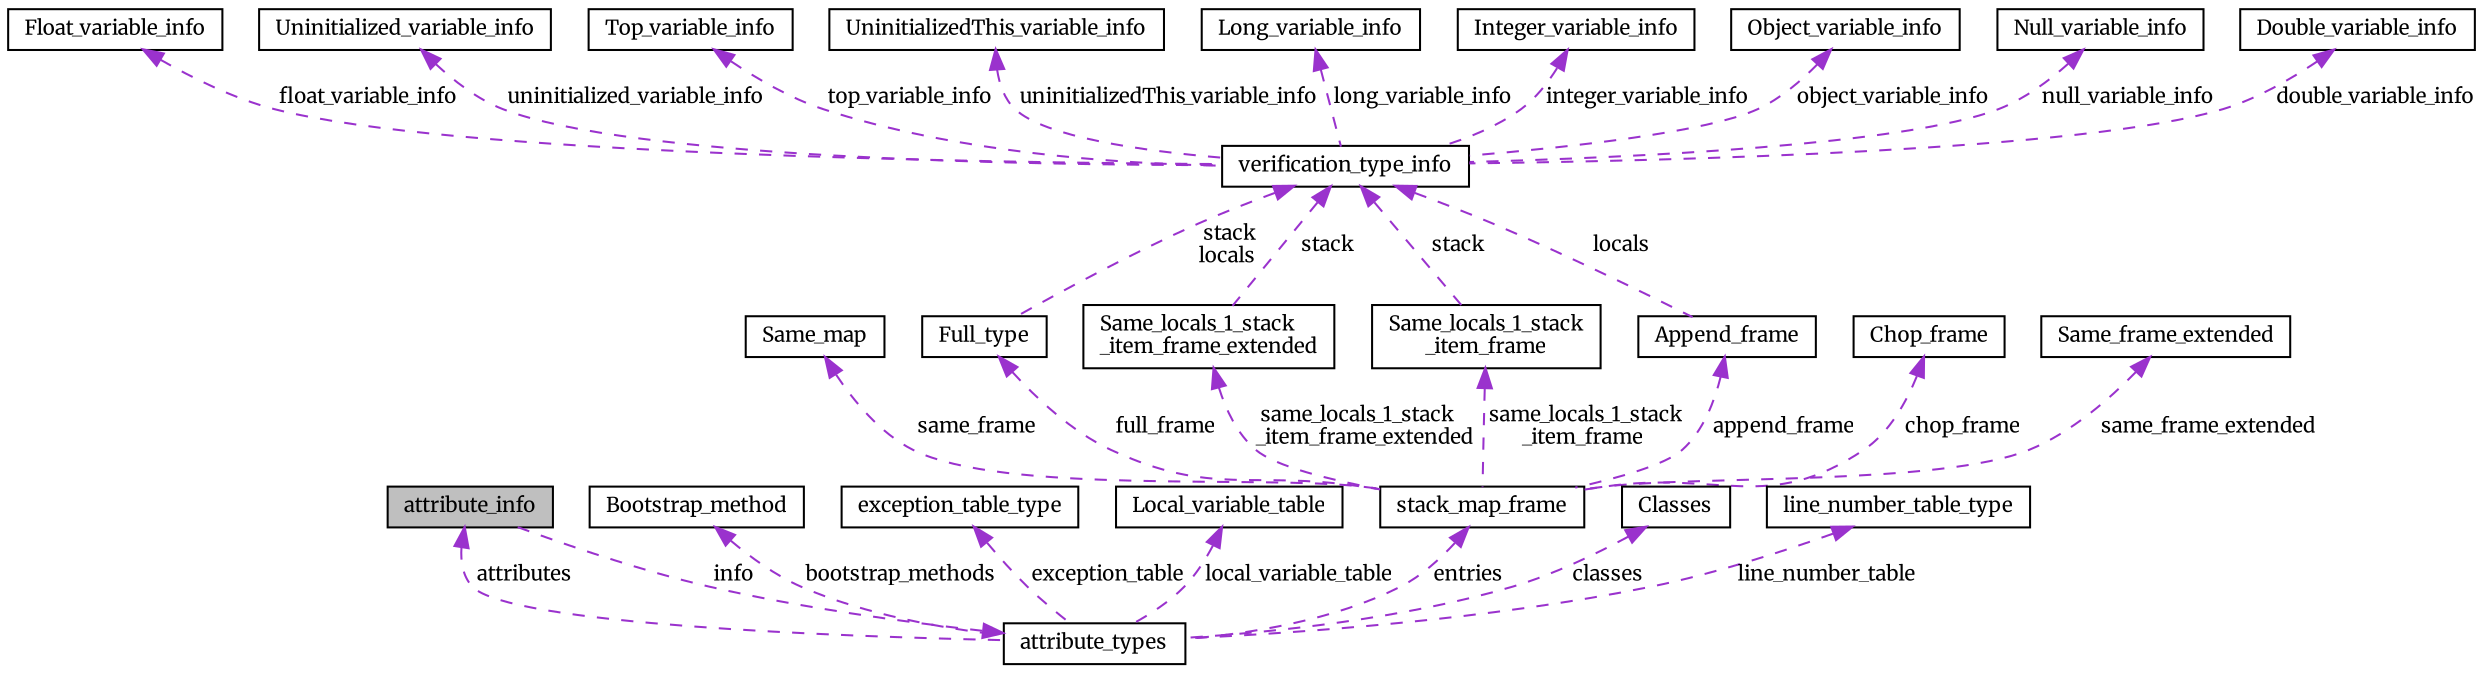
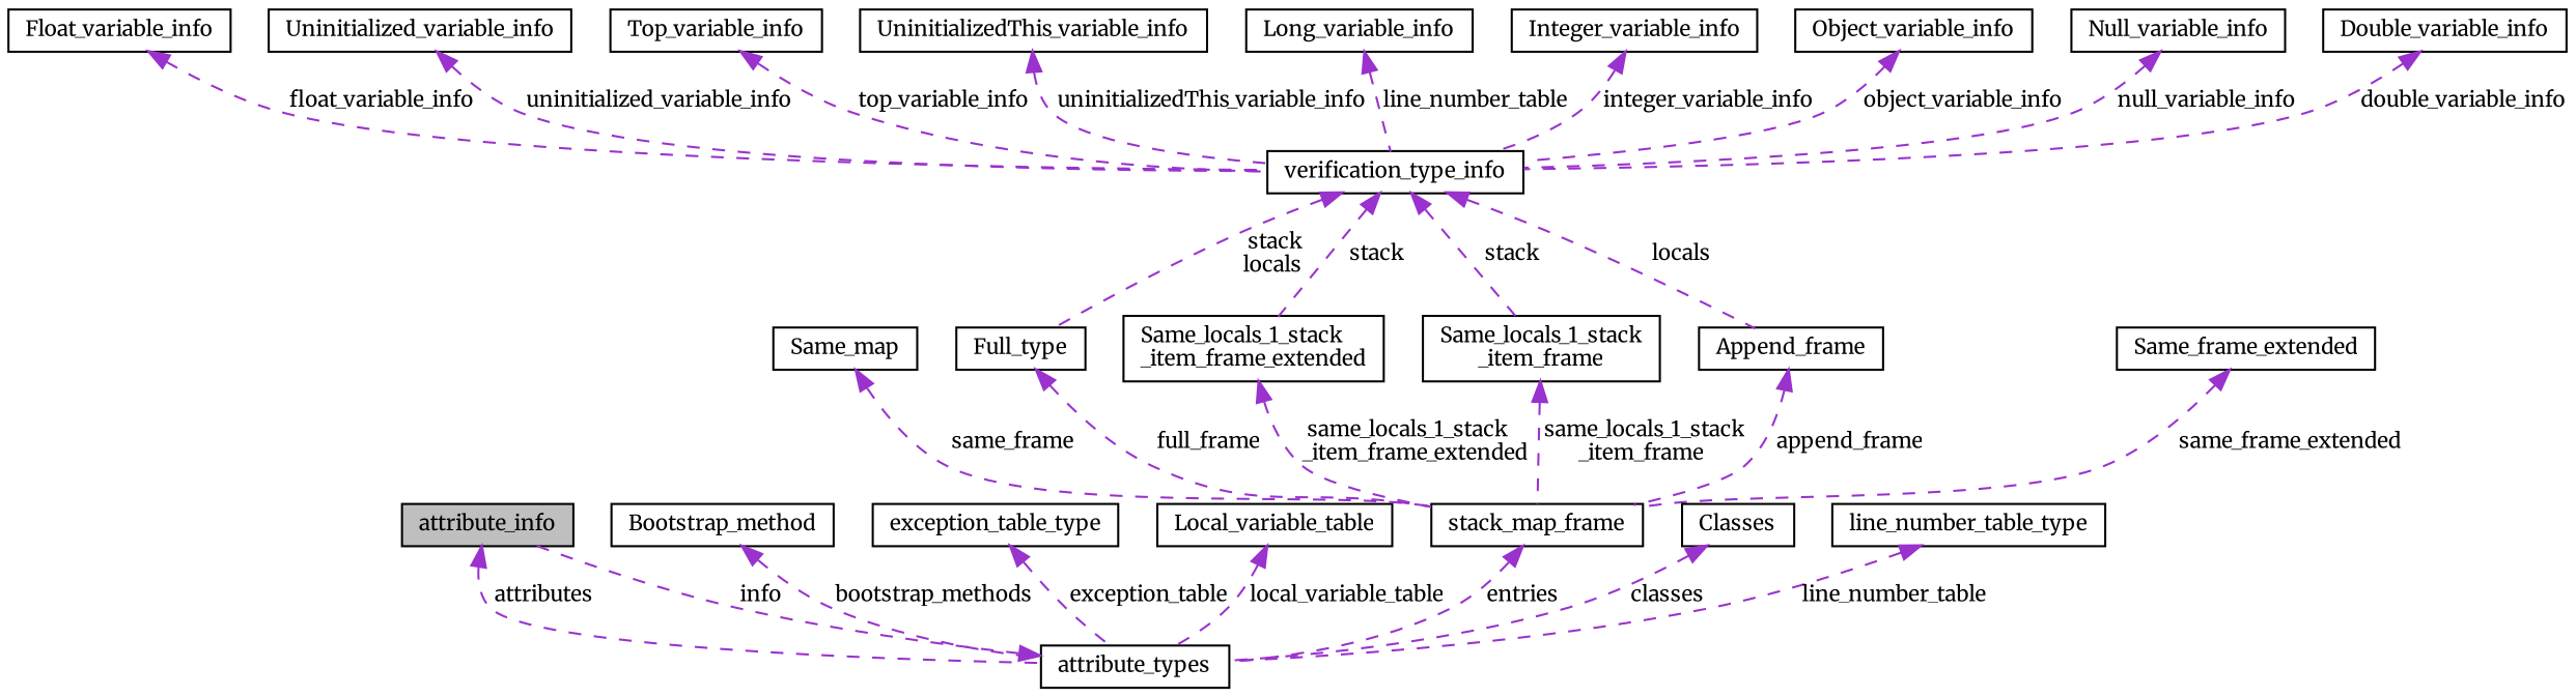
  digraph {
    fontname=Merriweather
    rankdir=TB
    node [color=black fillcolor=white fontname=Merriweather fontsize=10 shape=record style=filled]
    edge [color=darkorchid3 dir=back fontname=Merriweather fontsize=10 labelfontname=Helvetica labelfontsize=10 style=dashed]
    n1 [fillcolor=grey75 fontcolor=black height=0.2 label=attribute_info width=0.4]
    n2 [height=0.2 label=attribute_types width=0.4]
    n3 [height=0.2 label=Bootstrap_method width=0.4]
    n4 [height=0.2 label=exception_table_type width=0.4]
    n5 [height=0.2 label=Local_variable_table width=0.4]
    n6 [height=0.2 label=stack_map_frame width=0.4]
    n7 [height=0.2 label=Same_map width=0.4]
    n8 [height=0.2 label=Full_type width=0.4]
    n9 [height=0.2 label=verification_type_info width=0.4]
    n10 [height=0.2 label="Same_locals_1_stack\l_item_frame_extended" width=0.4]
    n11 [height=0.2 label="Same_locals_1_stack\l_item_frame" width=0.4]
    n12 [height=0.2 label=Append_frame width=0.4]
    n13 [height=0.2 label=Float_variable_info width=0.4]
    n14 [height=0.2 label=Uninitialized_variable_info width=0.4]
    n15 [height=0.2 label=Top_variable_info width=0.4]
    n16 [height=0.2 label=UninitializedThis_variable_info width=0.4]
    n17 [height=0.2 label=Long_variable_info width=0.4]
    n18 [height=0.2 label=Integer_variable_info width=0.4]
    n19 [height=0.2 label=Object_variable_info width=0.4]
    n20 [height=0.2 label=Null_variable_info width=0.4]
    n21 [height=0.2 label=Double_variable_info width=0.4]
-   n22 [height=0.2 label=Chop_frame width=0.4]
    n23 [height=0.2 label=Same_frame_extended width=0.4]
    n24 [height=0.2 label=Classes width=0.4]
    n25 [height=0.2 label=line_number_table_type width=0.4]
    n1 -> n2 [label=" attributes"]
    n2 -> n1 [label=" info"]
    n3 -> n2 [label=" bootstrap_methods"]
    n4 -> n2 [label=" exception_table"]
    n5 -> n2 [label=" local_variable_table"]
    n6 -> n2 [label=" entries"]
    n7 -> n6 [label=" same_frame"]
    n8 -> n6 [label=" full_frame"]
    n9 -> n8 [label=" stack\nlocals"]
    n9 -> n10 [label=" stack"]
    n9 -> n11 [label=" stack"]
    n9 -> n12 [label=" locals"]
    n10 -> n6 [label=" same_locals_1_stack\l_item_frame_extended"]
    n11 -> n6 [label=" same_locals_1_stack\l_item_frame"]
    n12 -> n6 [label=" append_frame"]
    n13 -> n9 [label=" float_variable_info"]
    n14 -> n9 [label=" uninitialized_variable_info"]
    n15 -> n9 [label=" top_variable_info"]
    n16 -> n9 [label=" uninitializedThis_variable_info"]
-   n17 -> n9 [label=" long_variable_info"]
+   n17 -> n9 [label=" line_number_table"]
    n18 -> n9 [label=" integer_variable_info"]
    n19 -> n9 [label=" object_variable_info"]
    n20 -> n9 [label=" null_variable_info"]
    n21 -> n9 [label=" double_variable_info"]
-   n22 -> n6 [label=" chop_frame"]
    n23 -> n6 [label=" same_frame_extended"]
    n24 -> n2 [label=" classes"]
    n25 -> n2 [label=" line_number_table"]
  }
